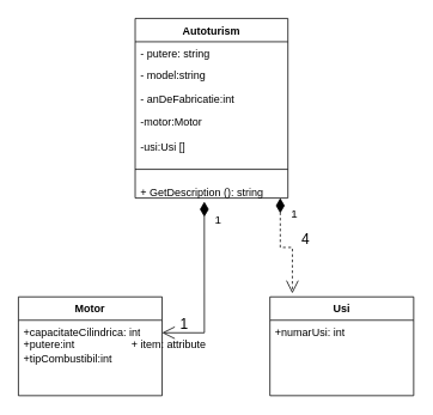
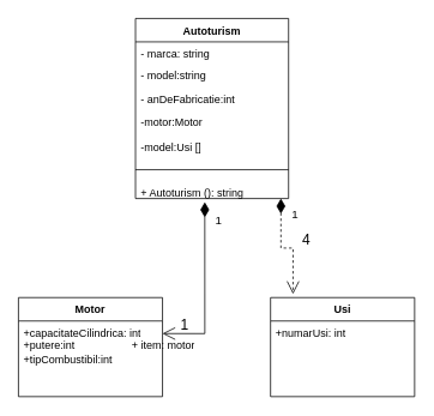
  <mxCell id="0" />
  <mxCell id="1" parent="0" />
  <mxCell id="2" value="Autoturism" style="swimlane;fontStyle=1;align=center;verticalAlign=top;childLayout=stackLayout;horizontal=1;startSize=26;horizontalStack=0;resizeParent=1;resizeParentMax=0;resizeLast=0;collapsible=1;marginBottom=0;whiteSpace=wrap;html=1;" parent="1" vertex="1"><mxGeometry x="150" y="20" width="170" height="200" as="geometry" /></mxCell>
- <mxCell id="3" value="- putere: string" style="text;strokeColor=none;fillColor=none;align=left;verticalAlign=top;spacingLeft=4;spacingRight=4;overflow=hidden;rotatable=0;points=[[0,0.5],[1,0.5]];portConstraint=eastwest;whiteSpace=wrap;html=1;" parent="2" vertex="1"><mxGeometry y="26" width="170" height="24" as="geometry" /></mxCell>
+ <mxCell id="3" value="- marca: string" style="text;strokeColor=none;fillColor=none;align=left;verticalAlign=top;spacingLeft=4;spacingRight=4;overflow=hidden;rotatable=0;points=[[0,0.5],[1,0.5]];portConstraint=eastwest;whiteSpace=wrap;html=1;" parent="2" vertex="1"><mxGeometry y="26" width="170" height="24" as="geometry" /></mxCell>
  <mxCell id="4" value="- model:string" style="text;strokeColor=none;fillColor=none;align=left;verticalAlign=top;spacingLeft=4;spacingRight=4;overflow=hidden;rotatable=0;points=[[0,0.5],[1,0.5]];portConstraint=eastwest;whiteSpace=wrap;html=1;" parent="2" vertex="1"><mxGeometry y="50" width="170" height="26" as="geometry" /></mxCell>
  <mxCell id="5" value="- anDeFabricatie:int" style="text;strokeColor=none;fillColor=none;align=left;verticalAlign=top;spacingLeft=4;spacingRight=4;overflow=hidden;rotatable=0;points=[[0,0.5],[1,0.5]];portConstraint=eastwest;whiteSpace=wrap;html=1;" parent="2" vertex="1"><mxGeometry y="76" width="170" height="26" as="geometry" /></mxCell>
  <mxCell id="6" value="-motor:Motor" style="text;strokeColor=none;fillColor=none;align=left;verticalAlign=top;spacingLeft=4;spacingRight=4;overflow=hidden;rotatable=0;points=[[0,0.5],[1,0.5]];portConstraint=eastwest;whiteSpace=wrap;html=1;" vertex="1" parent="2"><mxGeometry y="102" width="170" height="28" as="geometry" /></mxCell>
- <mxCell id="7" value="-usi:Usi []" style="text;strokeColor=none;fillColor=none;align=left;verticalAlign=top;spacingLeft=4;spacingRight=4;overflow=hidden;rotatable=0;points=[[0,0.5],[1,0.5]];portConstraint=eastwest;whiteSpace=wrap;html=1;" vertex="1" parent="2"><mxGeometry y="130" width="170" height="26" as="geometry" /></mxCell>
+ <mxCell id="7" value="-model:Usi []" style="text;strokeColor=none;fillColor=none;align=left;verticalAlign=top;spacingLeft=4;spacingRight=4;overflow=hidden;rotatable=0;points=[[0,0.5],[1,0.5]];portConstraint=eastwest;whiteSpace=wrap;html=1;" vertex="1" parent="2"><mxGeometry y="130" width="170" height="26" as="geometry" /></mxCell>
  <mxCell id="8" value="" style="line;strokeWidth=1;fillColor=none;align=left;verticalAlign=middle;spacingTop=-1;spacingLeft=3;spacingRight=3;rotatable=0;labelPosition=right;points=[];portConstraint=eastwest;strokeColor=inherit;" parent="2" vertex="1"><mxGeometry y="156" width="170" height="24" as="geometry" /></mxCell>
- <mxCell id="9" value="+ GetDescription (): string" style="text;strokeColor=none;fillColor=none;align=left;verticalAlign=top;spacingLeft=4;spacingRight=4;overflow=hidden;rotatable=0;points=[[0,0.5],[1,0.5]];portConstraint=eastwest;whiteSpace=wrap;html=1;" parent="2" vertex="1"><mxGeometry y="180" width="170" height="20" as="geometry" /></mxCell>
+ <mxCell id="9" value="+ Autoturism (): string" style="text;strokeColor=none;fillColor=none;align=left;verticalAlign=top;spacingLeft=4;spacingRight=4;overflow=hidden;rotatable=0;points=[[0,0.5],[1,0.5]];portConstraint=eastwest;whiteSpace=wrap;html=1;" parent="2" vertex="1"><mxGeometry y="180" width="170" height="20" as="geometry" /></mxCell>
  <mxCell id="10" value="Motor" style="swimlane;fontStyle=1;align=center;verticalAlign=top;childLayout=stackLayout;horizontal=1;startSize=26;horizontalStack=0;resizeParent=1;resizeParentMax=0;resizeLast=0;collapsible=1;marginBottom=0;whiteSpace=wrap;html=1;" parent="1" vertex="1"><mxGeometry x="20" y="330" width="160" height="110" as="geometry" /></mxCell>
  <mxCell id="11" value="+capacitateCilindrica: int&lt;br&gt;+putere:int&lt;br&gt;+tipCombustibil:int" style="text;strokeColor=none;fillColor=none;align=left;verticalAlign=top;spacingLeft=4;spacingRight=4;overflow=hidden;rotatable=0;points=[[0,0.5],[1,0.5]];portConstraint=eastwest;whiteSpace=wrap;html=1;" parent="10" vertex="1"><mxGeometry y="26" width="160" height="84" as="geometry" /></mxCell>
  <mxCell id="12" value="" style="line;strokeWidth=1;fillColor=none;align=left;verticalAlign=middle;spacingTop=-1;spacingLeft=3;spacingRight=3;rotatable=0;labelPosition=right;points=[];portConstraint=eastwest;strokeColor=inherit;" parent="10" vertex="1"><mxGeometry y="110" width="160" as="geometry" /></mxCell>
  <mxCell id="13" value="&lt;font style=&quot;font-size: 13px;&quot;&gt;1&lt;/font&gt;" style="endArrow=open;html=1;endSize=12;startArrow=diamondThin;startSize=14;startFill=1;edgeStyle=orthogonalEdgeStyle;align=left;verticalAlign=bottom;rounded=0;entryX=1.019;entryY=0.238;entryDx=0;entryDy=0;entryPerimeter=0;" parent="1" edge="1"><mxGeometry x="-0.685" y="10" relative="1" as="geometry"><mxPoint x="226.96" y="224" as="sourcePoint" /><mxPoint x="180" y="369.992" as="targetPoint" /><mxPoint y="1" as="offset" /><Array as="points"><mxPoint x="226.96" y="370" /></Array></mxGeometry></mxCell>
  <mxCell id="14" value="Usi" style="swimlane;fontStyle=1;align=center;verticalAlign=top;childLayout=stackLayout;horizontal=1;startSize=26;horizontalStack=0;resizeParent=1;resizeParentMax=0;resizeLast=0;collapsible=1;marginBottom=0;whiteSpace=wrap;html=1;" parent="1" vertex="1"><mxGeometry x="300" y="330" width="160" height="110" as="geometry" /></mxCell>
  <mxCell id="15" value="+numarUsi: int" style="text;strokeColor=none;fillColor=none;align=left;verticalAlign=top;spacingLeft=4;spacingRight=4;overflow=hidden;rotatable=0;points=[[0,0.5],[1,0.5]];portConstraint=eastwest;whiteSpace=wrap;html=1;" parent="14" vertex="1"><mxGeometry y="26" width="160" height="84" as="geometry" /></mxCell>
  <mxCell id="16" value="" style="line;strokeWidth=1;fillColor=none;align=left;verticalAlign=middle;spacingTop=-1;spacingLeft=3;spacingRight=3;rotatable=0;labelPosition=right;points=[];portConstraint=eastwest;strokeColor=inherit;" parent="14" vertex="1"><mxGeometry y="110" width="160" as="geometry" /></mxCell>
  <mxCell id="17" value="&lt;font style=&quot;font-size: 13px;&quot;&gt;1&lt;/font&gt;" style="endArrow=open;html=1;endSize=12;startArrow=diamondThin;startSize=14;startFill=1;edgeStyle=orthogonalEdgeStyle;align=left;verticalAlign=bottom;rounded=0;entryX=0.156;entryY=-0.036;entryDx=0;entryDy=0;entryPerimeter=0;exitX=0.95;exitY=1;exitDx=0;exitDy=0;exitPerimeter=0;dashed=1;" parent="1" target="14" edge="1" source="9"><mxGeometry x="-0.539" y="10" relative="1" as="geometry"><mxPoint x="311" y="230" as="sourcePoint" /><mxPoint x="440" y="210" as="targetPoint" /><mxPoint as="offset" /></mxGeometry></mxCell>
  <mxCell id="18" value="&lt;span style=&quot;font-size: 16px;&quot;&gt;4&lt;/span&gt;" style="text;strokeColor=none;align=center;fillColor=none;html=1;verticalAlign=middle;whiteSpace=wrap;rounded=0;" vertex="1" parent="1"><mxGeometry x="310" y="250" width="60" height="30" as="geometry" /></mxCell>
  <mxCell id="19" value="&lt;font style=&quot;font-size: 16px;&quot;&gt;1&lt;/font&gt;" style="text;strokeColor=none;align=center;fillColor=none;html=1;verticalAlign=middle;whiteSpace=wrap;rounded=0;" vertex="1" parent="1"><mxGeometry x="180" y="350" width="50" height="20" as="geometry" /></mxCell>
- <mxCell id="20" value="+ item: attribute" style="text;strokeColor=none;fillColor=none;align=left;verticalAlign=top;spacingLeft=4;spacingRight=4;overflow=hidden;rotatable=0;points=[[0,0.5],[1,0.5]];portConstraint=eastwest;whiteSpace=wrap;html=1;" vertex="1" parent="1"><mxGeometry x="140" y="370" width="100" height="26" as="geometry" /></mxCell>
+ <mxCell id="20" value="+ item: motor" style="text;strokeColor=none;fillColor=none;align=left;verticalAlign=top;spacingLeft=4;spacingRight=4;overflow=hidden;rotatable=0;points=[[0,0.5],[1,0.5]];portConstraint=eastwest;whiteSpace=wrap;html=1;" vertex="1" parent="1"><mxGeometry x="140" y="370" width="100" height="26" as="geometry" /></mxCell>
